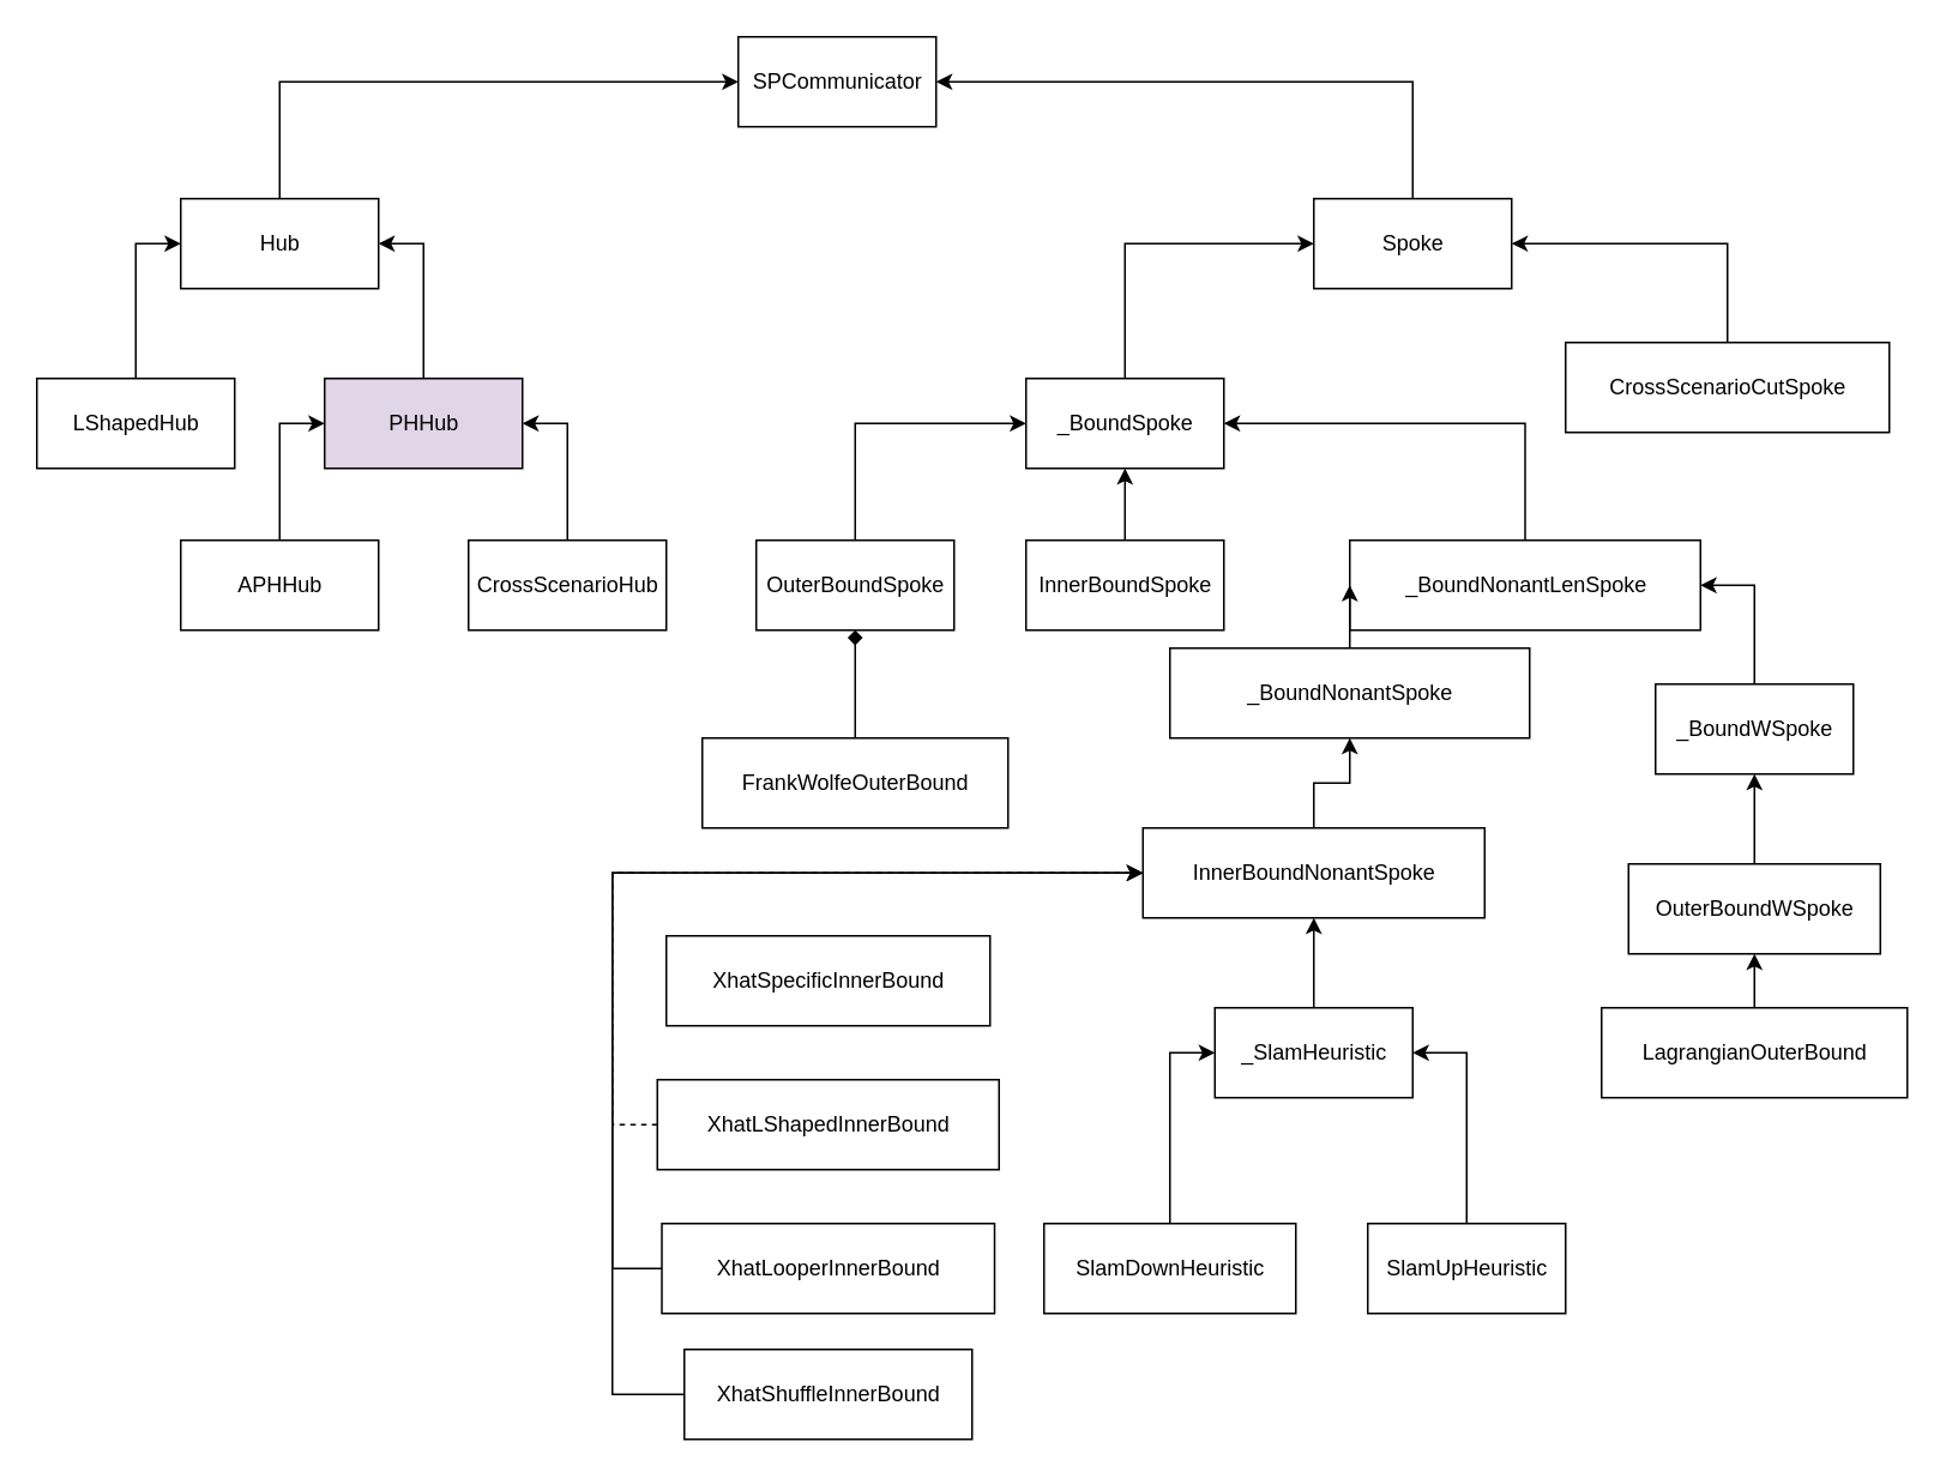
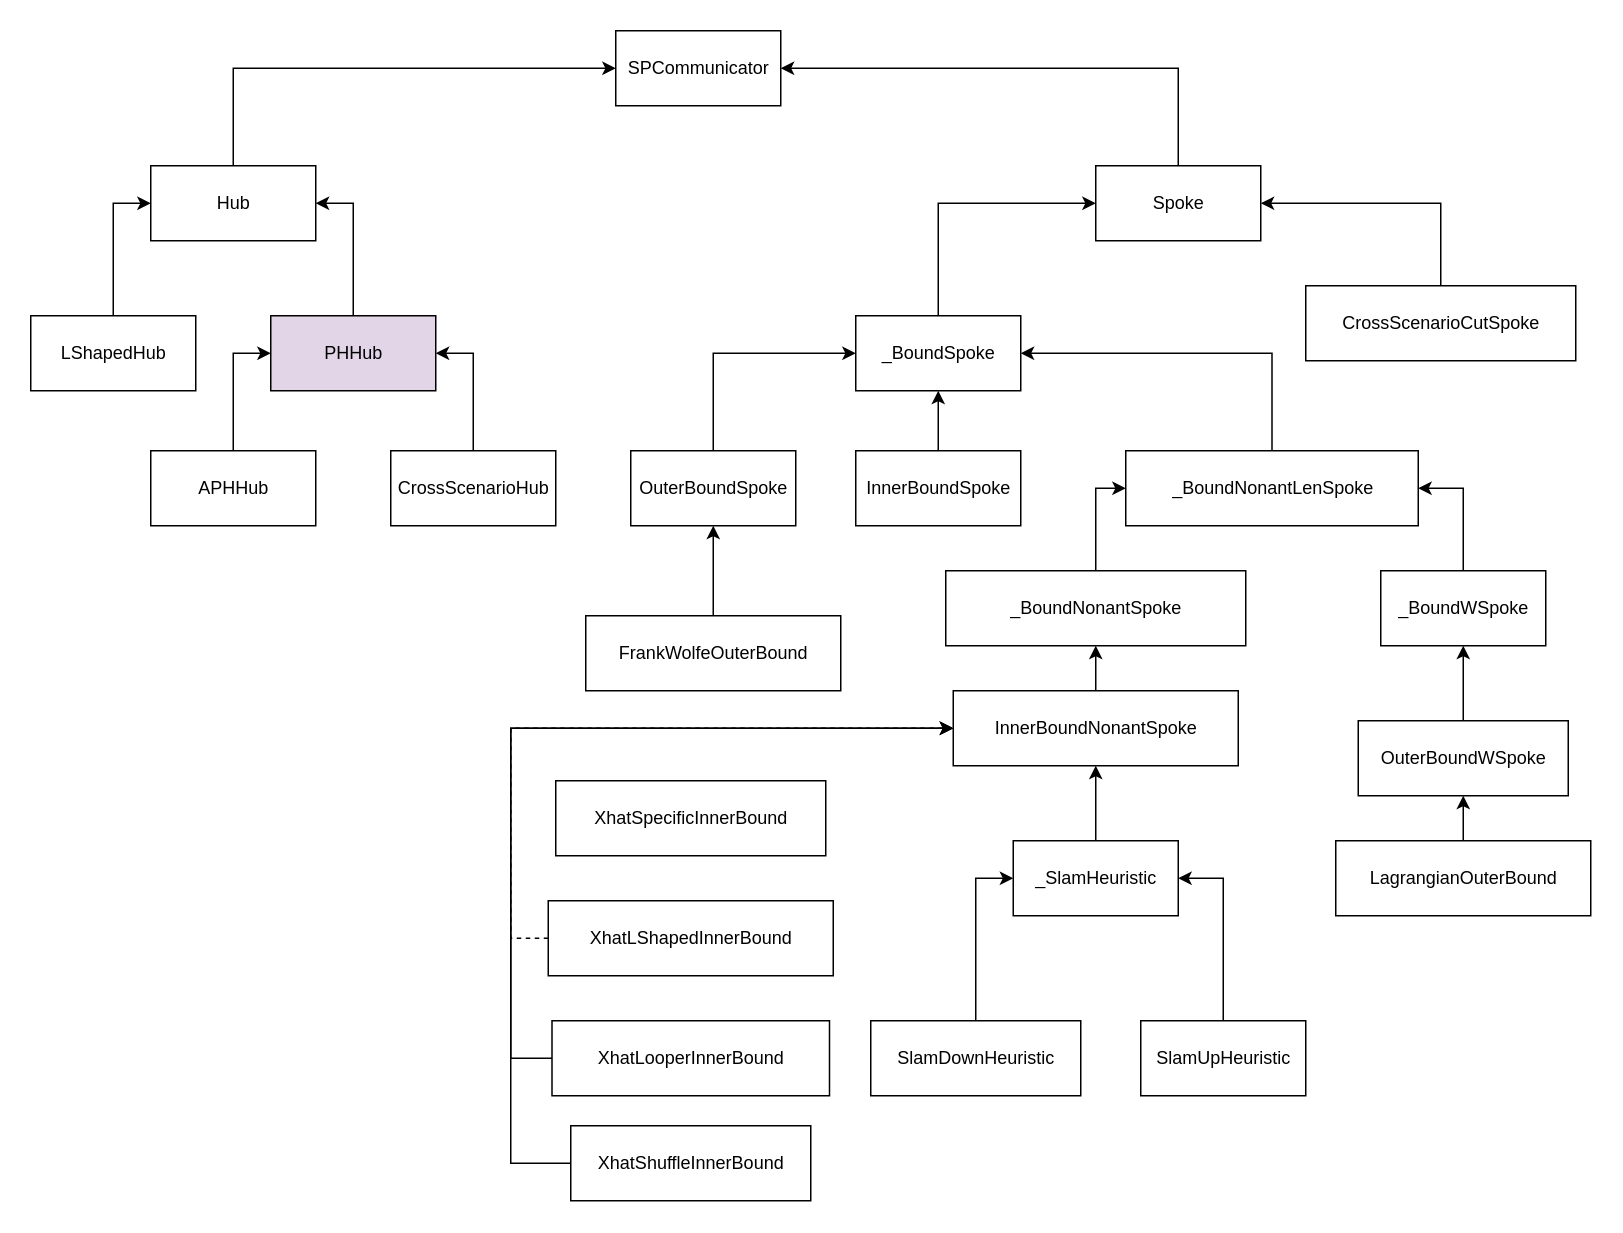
  <mxCell id="0" />
  <mxCell id="1" parent="0" />
  <mxCell id="2" value="SPCommunicator" style="html=1;" vertex="1" parent="1"><mxGeometry x="410" y="20" width="110" height="50" as="geometry" /></mxCell>
  <mxCell id="3" style="edgeStyle=orthogonalEdgeStyle;rounded=0;orthogonalLoop=1;jettySize=auto;html=1;exitX=0.5;exitY=0;exitDx=0;exitDy=0;entryX=0;entryY=0.5;entryDx=0;entryDy=0;" edge="1" parent="1" source="4" target="2"><mxGeometry relative="1" as="geometry" /></mxCell>
  <mxCell id="4" value="&lt;div&gt;Hub&lt;/div&gt;" style="html=1;" vertex="1" parent="1"><mxGeometry x="100" y="110" width="110" height="50" as="geometry" /></mxCell>
  <mxCell id="5" style="edgeStyle=orthogonalEdgeStyle;rounded=0;orthogonalLoop=1;jettySize=auto;html=1;exitX=0.5;exitY=0;exitDx=0;exitDy=0;entryX=1;entryY=0.5;entryDx=0;entryDy=0;" edge="1" parent="1" source="6" target="2"><mxGeometry relative="1" as="geometry" /></mxCell>
  <mxCell id="6" value="Spoke" style="html=1;" vertex="1" parent="1"><mxGeometry x="730" y="110" width="110" height="50" as="geometry" /></mxCell>
  <mxCell id="7" style="edgeStyle=orthogonalEdgeStyle;rounded=0;orthogonalLoop=1;jettySize=auto;html=1;entryX=0;entryY=0.5;entryDx=0;entryDy=0;" edge="1" parent="1" source="8" target="4"><mxGeometry relative="1" as="geometry" /></mxCell>
  <mxCell id="8" value="LShapedHub" style="html=1;" vertex="1" parent="1"><mxGeometry x="20" y="210" width="110" height="50" as="geometry" /></mxCell>
  <mxCell id="9" style="edgeStyle=orthogonalEdgeStyle;rounded=0;orthogonalLoop=1;jettySize=auto;html=1;entryX=1;entryY=0.5;entryDx=0;entryDy=0;" edge="1" parent="1" source="10" target="4"><mxGeometry relative="1" as="geometry" /></mxCell>
  <mxCell id="10" value="PHHub" style="html=1;fillColor=#e1d5e7;" vertex="1" parent="1"><mxGeometry x="180" y="210" width="110" height="50" as="geometry" /></mxCell>
  <mxCell id="11" style="edgeStyle=orthogonalEdgeStyle;rounded=0;orthogonalLoop=1;jettySize=auto;html=1;entryX=0;entryY=0.5;entryDx=0;entryDy=0;" edge="1" parent="1" source="12" target="10"><mxGeometry relative="1" as="geometry" /></mxCell>
  <mxCell id="12" value="APHHub" style="html=1;" vertex="1" parent="1"><mxGeometry x="100" y="300" width="110" height="50" as="geometry" /></mxCell>
  <mxCell id="13" style="edgeStyle=orthogonalEdgeStyle;rounded=0;orthogonalLoop=1;jettySize=auto;html=1;entryX=1;entryY=0.5;entryDx=0;entryDy=0;" edge="1" parent="1" source="14" target="10"><mxGeometry relative="1" as="geometry" /></mxCell>
  <mxCell id="14" value="CrossScenarioHub" style="html=1;" vertex="1" parent="1"><mxGeometry x="260" y="300" width="110" height="50" as="geometry" /></mxCell>
  <mxCell id="15" style="edgeStyle=orthogonalEdgeStyle;rounded=0;orthogonalLoop=1;jettySize=auto;html=1;entryX=1;entryY=0.5;entryDx=0;entryDy=0;exitX=0.5;exitY=0;exitDx=0;exitDy=0;" edge="1" parent="1" source="16" target="6"><mxGeometry relative="1" as="geometry"><Array as="points"><mxPoint x="960" y="135" /></Array></mxGeometry></mxCell>
  <mxCell id="16" value="CrossScenarioCutSpoke" style="html=1;" vertex="1" parent="1"><mxGeometry x="870" y="190" width="180" height="50" as="geometry" /></mxCell>
  <mxCell id="17" style="edgeStyle=orthogonalEdgeStyle;rounded=0;orthogonalLoop=1;jettySize=auto;html=1;exitX=0.5;exitY=0;exitDx=0;exitDy=0;entryX=0;entryY=0.5;entryDx=0;entryDy=0;" edge="1" parent="1" source="18" target="6"><mxGeometry relative="1" as="geometry"><mxPoint x="695" y="170" as="targetPoint" /></mxGeometry></mxCell>
  <mxCell id="18" value="_BoundSpoke" style="html=1;" vertex="1" parent="1"><mxGeometry x="570" y="210" width="110" height="50" as="geometry" /></mxCell>
  <mxCell id="19" style="edgeStyle=orthogonalEdgeStyle;rounded=0;orthogonalLoop=1;jettySize=auto;html=1;entryX=1;entryY=0.5;entryDx=0;entryDy=0;exitX=0.5;exitY=0;exitDx=0;exitDy=0;" edge="1" parent="1" source="20" target="18"><mxGeometry relative="1" as="geometry" /></mxCell>
  <mxCell id="20" value="_BoundNonantLenSpoke" style="html=1;" vertex="1" parent="1"><mxGeometry x="750" y="300" width="195" height="50" as="geometry" /></mxCell>
  <mxCell id="21" style="edgeStyle=orthogonalEdgeStyle;rounded=0;orthogonalLoop=1;jettySize=auto;html=1;entryX=0.5;entryY=1;entryDx=0;entryDy=0;" edge="1" parent="1" source="22" target="18"><mxGeometry relative="1" as="geometry" /></mxCell>
  <mxCell id="22" value="InnerBoundSpoke" style="html=1;" vertex="1" parent="1"><mxGeometry x="570" y="300" width="110" height="50" as="geometry" /></mxCell>
  <mxCell id="23" style="edgeStyle=orthogonalEdgeStyle;rounded=0;orthogonalLoop=1;jettySize=auto;html=1;entryX=0;entryY=0.5;entryDx=0;entryDy=0;exitX=0.5;exitY=0;exitDx=0;exitDy=0;" edge="1" parent="1" source="24" target="18"><mxGeometry relative="1" as="geometry" /></mxCell>
  <mxCell id="24" value="OuterBoundSpoke" style="html=1;" vertex="1" parent="1"><mxGeometry x="420" y="300" width="110" height="50" as="geometry" /></mxCell>
- <mxCell id="25" style="edgeStyle=orthogonalEdgeStyle;rounded=0;orthogonalLoop=1;jettySize=auto;html=1;entryX=0.5;entryY=1;entryDx=0;entryDy=0;endArrow=diamond;" edge="1" parent="1" source="26" target="24"><mxGeometry relative="1" as="geometry" /></mxCell>
+ <mxCell id="25" style="edgeStyle=orthogonalEdgeStyle;rounded=0;orthogonalLoop=1;jettySize=auto;html=1;entryX=0.5;entryY=1;entryDx=0;entryDy=0;" edge="1" parent="1" source="26" target="24"><mxGeometry relative="1" as="geometry" /></mxCell>
  <mxCell id="26" value="FrankWolfeOuterBound" style="html=1;" vertex="1" parent="1"><mxGeometry x="390" y="410" width="170" height="50" as="geometry" /></mxCell>
  <mxCell id="27" style="edgeStyle=orthogonalEdgeStyle;rounded=0;orthogonalLoop=1;jettySize=auto;html=1;exitX=0.5;exitY=0;exitDx=0;exitDy=0;entryX=1;entryY=0.5;entryDx=0;entryDy=0;" edge="1" parent="1" source="28" target="20"><mxGeometry relative="1" as="geometry" /></mxCell>
  <mxCell id="28" value="_BoundWSpoke" style="html=1;" vertex="1" parent="1"><mxGeometry x="920" y="380" width="110" height="50" as="geometry" /></mxCell>
  <mxCell id="29" style="edgeStyle=orthogonalEdgeStyle;rounded=0;orthogonalLoop=1;jettySize=auto;html=1;exitX=0.5;exitY=0;exitDx=0;exitDy=0;entryX=0.5;entryY=1;entryDx=0;entryDy=0;" edge="1" parent="1" source="30" target="28"><mxGeometry relative="1" as="geometry" /></mxCell>
  <mxCell id="30" value="OuterBoundWSpoke" style="html=1;" vertex="1" parent="1"><mxGeometry x="905" y="480" width="140" height="50" as="geometry" /></mxCell>
  <mxCell id="31" style="edgeStyle=orthogonalEdgeStyle;rounded=0;orthogonalLoop=1;jettySize=auto;html=1;exitX=0.5;exitY=0;exitDx=0;exitDy=0;entryX=0.5;entryY=1;entryDx=0;entryDy=0;" edge="1" parent="1" source="32" target="30"><mxGeometry relative="1" as="geometry" /></mxCell>
  <mxCell id="32" value="LagrangianOuterBound" style="html=1;" vertex="1" parent="1"><mxGeometry x="890" y="560" width="170" height="50" as="geometry" /></mxCell>
  <mxCell id="33" style="edgeStyle=orthogonalEdgeStyle;rounded=0;orthogonalLoop=1;jettySize=auto;html=1;exitX=0.5;exitY=0;exitDx=0;exitDy=0;entryX=0;entryY=0.5;entryDx=0;entryDy=0;" edge="1" parent="1" source="34" target="20"><mxGeometry relative="1" as="geometry" /></mxCell>
- <mxCell id="34" value="_BoundNonantSpoke" style="html=1;" vertex="1" parent="1"><mxGeometry x="650" y="360" width="200" height="50" as="geometry" /></mxCell>
+ <mxCell id="34" value="_BoundNonantSpoke" style="html=1;" vertex="1" parent="1"><mxGeometry x="630" y="380" width="200" height="50" as="geometry" /></mxCell>
  <mxCell id="35" style="edgeStyle=orthogonalEdgeStyle;rounded=0;orthogonalLoop=1;jettySize=auto;html=1;entryX=0.5;entryY=1;entryDx=0;entryDy=0;" edge="1" parent="1" source="36" target="34"><mxGeometry relative="1" as="geometry" /></mxCell>
  <mxCell id="36" value="InnerBoundNonantSpoke" style="html=1;" vertex="1" parent="1"><mxGeometry x="635" y="460" width="190" height="50" as="geometry" /></mxCell>
  <mxCell id="37" style="edgeStyle=orthogonalEdgeStyle;rounded=0;orthogonalLoop=1;jettySize=auto;html=1;entryX=0;entryY=0.5;entryDx=0;entryDy=0;exitX=0;exitY=0.5;exitDx=0;exitDy=0;" edge="1" parent="1" source="38" target="36"><mxGeometry relative="1" as="geometry"><Array as="points"><mxPoint x="340" y="705" /><mxPoint x="340" y="485" /></Array></mxGeometry></mxCell>
  <mxCell id="38" value="XhatLooperInnerBound" style="html=1;" vertex="1" parent="1"><mxGeometry x="367.5" y="680" width="185" height="50" as="geometry" /></mxCell>
  <mxCell id="39" value="XhatSpecificInnerBound" style="html=1;" vertex="1" parent="1"><mxGeometry x="370" y="520" width="180" height="50" as="geometry" /></mxCell>
  <mxCell id="40" style="edgeStyle=orthogonalEdgeStyle;rounded=0;orthogonalLoop=1;jettySize=auto;html=1;entryX=0;entryY=0.5;entryDx=0;entryDy=0;exitX=0;exitY=0.5;exitDx=0;exitDy=0;dashed=1;" edge="1" parent="1" source="41" target="36"><mxGeometry relative="1" as="geometry"><Array as="points"><mxPoint x="340" y="625" /><mxPoint x="340" y="485" /></Array></mxGeometry></mxCell>
  <mxCell id="41" value="XhatLShapedInnerBound" style="html=1;" vertex="1" parent="1"><mxGeometry x="365" y="600" width="190" height="50" as="geometry" /></mxCell>
  <mxCell id="42" style="edgeStyle=orthogonalEdgeStyle;rounded=0;orthogonalLoop=1;jettySize=auto;html=1;entryX=0;entryY=0.5;entryDx=0;entryDy=0;exitX=0;exitY=0.5;exitDx=0;exitDy=0;" edge="1" parent="1" source="43" target="36"><mxGeometry relative="1" as="geometry"><Array as="points"><mxPoint x="340" y="775" /><mxPoint x="340" y="485" /></Array></mxGeometry></mxCell>
  <mxCell id="43" value="XhatShuffleInnerBound" style="html=1;" vertex="1" parent="1"><mxGeometry x="380" y="750" width="160" height="50" as="geometry" /></mxCell>
  <mxCell id="44" style="edgeStyle=orthogonalEdgeStyle;rounded=0;orthogonalLoop=1;jettySize=auto;html=1;entryX=0.5;entryY=1;entryDx=0;entryDy=0;" edge="1" parent="1" source="45" target="36"><mxGeometry relative="1" as="geometry" /></mxCell>
  <mxCell id="45" value="_SlamHeuristic" style="html=1;" vertex="1" parent="1"><mxGeometry x="675" y="560" width="110" height="50" as="geometry" /></mxCell>
  <mxCell id="46" style="edgeStyle=orthogonalEdgeStyle;rounded=0;orthogonalLoop=1;jettySize=auto;html=1;entryX=1;entryY=0.5;entryDx=0;entryDy=0;" edge="1" parent="1" source="47" target="45"><mxGeometry relative="1" as="geometry" /></mxCell>
  <mxCell id="47" value="SlamUpHeuristic" style="html=1;" vertex="1" parent="1"><mxGeometry x="760" y="680" width="110" height="50" as="geometry" /></mxCell>
  <mxCell id="48" style="edgeStyle=orthogonalEdgeStyle;rounded=0;orthogonalLoop=1;jettySize=auto;html=1;entryX=0;entryY=0.5;entryDx=0;entryDy=0;" edge="1" parent="1" source="49" target="45"><mxGeometry relative="1" as="geometry" /></mxCell>
  <mxCell id="49" value="SlamDownHeuristic" style="html=1;" vertex="1" parent="1"><mxGeometry x="580" y="680" width="140" height="50" as="geometry" /></mxCell>
